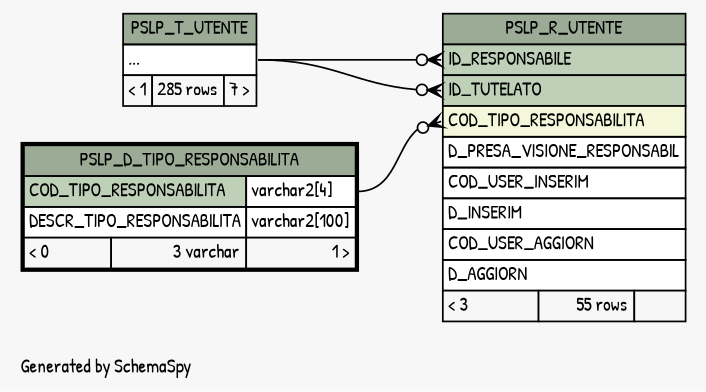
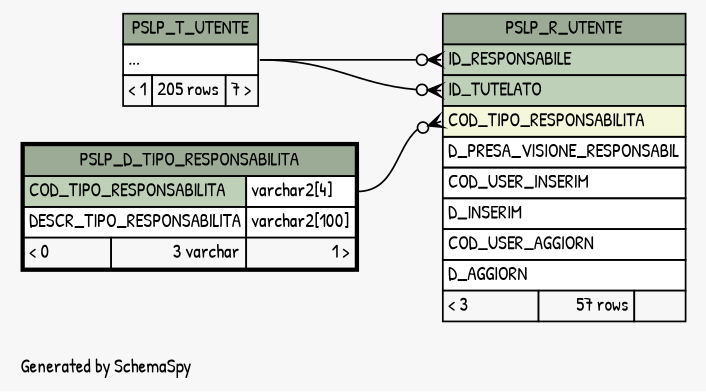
  digraph {
    bgcolor="#f7f7f7"
    fontname="Patrick Hand"
    fontsize=11
    label="\nGenerated by SchemaSpy"
    labeljust=l
    nodesep=0.18
    rankdir=RL
    ranksep=0.46
    node [fontname="Patrick Hand" fontsize=11 shape=plaintext]
    edge [arrowhead=none arrowsize=0.8 arrowtail=crowodot dir=back fontname="Patrick Hand" headport="elipses:e"]
-   n1 [label=<     <TABLE BORDER="0" CELLBORDER="1" CELLSPACING="0" BGCOLOR="#ffffff">       <TR><TD COLSPAN="3" BGCOLOR="#9bab96" ALIGN="CENTER">PSLP_R_UTENTE</TD></TR>       <TR><TD PORT="ID_RESPONSABILE" COLSPAN="3" BGCOLOR="#bed1b8" ALIGN="LEFT">ID_RESPONSABILE</TD></TR>       <TR><TD PORT="ID_TUTELATO" COLSPAN="3" BGCOLOR="#bed1b8" ALIGN="LEFT">ID_TUTELATO</TD></TR>       <TR><TD PORT="COD_TIPO_RESPONSABILITA" COLSPAN="3" BGCOLOR="#f4f7da" ALIGN="LEFT">COD_TIPO_RESPONSABILITA</TD></TR>       <TR><TD PORT="D_PRESA_VISIONE_RESPONSABIL" COLSPAN="3" ALIGN="LEFT">D_PRESA_VISIONE_RESPONSABIL</TD></TR>       <TR><TD PORT="COD_USER_INSERIM" COLSPAN="3" ALIGN="LEFT">COD_USER_INSERIM</TD></TR>       <TR><TD PORT="D_INSERIM" COLSPAN="3" ALIGN="LEFT">D_INSERIM</TD></TR>       <TR><TD PORT="COD_USER_AGGIORN" COLSPAN="3" ALIGN="LEFT">COD_USER_AGGIORN</TD></TR>       <TR><TD PORT="D_AGGIORN" COLSPAN="3" ALIGN="LEFT">D_AGGIORN</TD></TR>       <TR><TD ALIGN="LEFT" BGCOLOR="#f7f7f7">&lt; 3</TD><TD ALIGN="RIGHT" BGCOLOR="#f7f7f7">55 rows</TD><TD ALIGN="RIGHT" BGCOLOR="#f7f7f7">  </TD></TR>     </TABLE>>]
+   n1 [label=<     <TABLE BORDER="0" CELLBORDER="1" CELLSPACING="0" BGCOLOR="#ffffff">       <TR><TD COLSPAN="3" BGCOLOR="#9bab96" ALIGN="CENTER">PSLP_R_UTENTE</TD></TR>       <TR><TD PORT="ID_RESPONSABILE" COLSPAN="3" BGCOLOR="#bed1b8" ALIGN="LEFT">ID_RESPONSABILE</TD></TR>       <TR><TD PORT="ID_TUTELATO" COLSPAN="3" BGCOLOR="#bed1b8" ALIGN="LEFT">ID_TUTELATO</TD></TR>       <TR><TD PORT="COD_TIPO_RESPONSABILITA" COLSPAN="3" BGCOLOR="#f4f7da" ALIGN="LEFT">COD_TIPO_RESPONSABILITA</TD></TR>       <TR><TD PORT="D_PRESA_VISIONE_RESPONSABIL" COLSPAN="3" ALIGN="LEFT">D_PRESA_VISIONE_RESPONSABIL</TD></TR>       <TR><TD PORT="COD_USER_INSERIM" COLSPAN="3" ALIGN="LEFT">COD_USER_INSERIM</TD></TR>       <TR><TD PORT="D_INSERIM" COLSPAN="3" ALIGN="LEFT">D_INSERIM</TD></TR>       <TR><TD PORT="COD_USER_AGGIORN" COLSPAN="3" ALIGN="LEFT">COD_USER_AGGIORN</TD></TR>       <TR><TD PORT="D_AGGIORN" COLSPAN="3" ALIGN="LEFT">D_AGGIORN</TD></TR>       <TR><TD ALIGN="LEFT" BGCOLOR="#f7f7f7">&lt; 3</TD><TD ALIGN="RIGHT" BGCOLOR="#f7f7f7">57 rows</TD><TD ALIGN="RIGHT" BGCOLOR="#f7f7f7">  </TD></TR>     </TABLE>>]
    n2 [label=<     <TABLE BORDER="2" CELLBORDER="1" CELLSPACING="0" BGCOLOR="#ffffff">       <TR><TD COLSPAN="3" BGCOLOR="#9bab96" ALIGN="CENTER">PSLP_D_TIPO_RESPONSABILITA</TD></TR>       <TR><TD PORT="COD_TIPO_RESPONSABILITA" COLSPAN="2" BGCOLOR="#bed1b8" ALIGN="LEFT">COD_TIPO_RESPONSABILITA</TD><TD PORT="COD_TIPO_RESPONSABILITA.type" ALIGN="LEFT">varchar2[4]</TD></TR>       <TR><TD PORT="DESCR_TIPO_RESPONSABILITA" COLSPAN="2" ALIGN="LEFT">DESCR_TIPO_RESPONSABILITA</TD><TD PORT="DESCR_TIPO_RESPONSABILITA.type" ALIGN="LEFT">varchar2[100]</TD></TR>       <TR><TD ALIGN="LEFT" BGCOLOR="#f7f7f7">&lt; 0</TD><TD ALIGN="RIGHT" BGCOLOR="#f7f7f7">3 varchar</TD><TD ALIGN="RIGHT" BGCOLOR="#f7f7f7">1 &gt;</TD></TR>     </TABLE>>]
-   n3 [label=<     <TABLE BORDER="0" CELLBORDER="1" CELLSPACING="0" BGCOLOR="#ffffff">       <TR><TD COLSPAN="3" BGCOLOR="#9bab96" ALIGN="CENTER">PSLP_T_UTENTE</TD></TR>       <TR><TD PORT="elipses" COLSPAN="3" ALIGN="LEFT">...</TD></TR>       <TR><TD ALIGN="LEFT" BGCOLOR="#f7f7f7">&lt; 1</TD><TD ALIGN="RIGHT" BGCOLOR="#f7f7f7">285 rows</TD><TD ALIGN="RIGHT" BGCOLOR="#f7f7f7">7 &gt;</TD></TR>     </TABLE>>]
+   n3 [label=<     <TABLE BORDER="0" CELLBORDER="1" CELLSPACING="0" BGCOLOR="#ffffff">       <TR><TD COLSPAN="3" BGCOLOR="#9bab96" ALIGN="CENTER">PSLP_T_UTENTE</TD></TR>       <TR><TD PORT="elipses" COLSPAN="3" ALIGN="LEFT">...</TD></TR>       <TR><TD ALIGN="LEFT" BGCOLOR="#f7f7f7">&lt; 1</TD><TD ALIGN="RIGHT" BGCOLOR="#f7f7f7">205 rows</TD><TD ALIGN="RIGHT" BGCOLOR="#f7f7f7">7 &gt;</TD></TR>     </TABLE>>]
    n1 -> n2 [headport="COD_TIPO_RESPONSABILITA.type:e" tailport="COD_TIPO_RESPONSABILITA:w"]
    n1 -> n3 [tailport="ID_RESPONSABILE:w"]
    n1 -> n3 [tailport="ID_TUTELATO:w"]
  }
